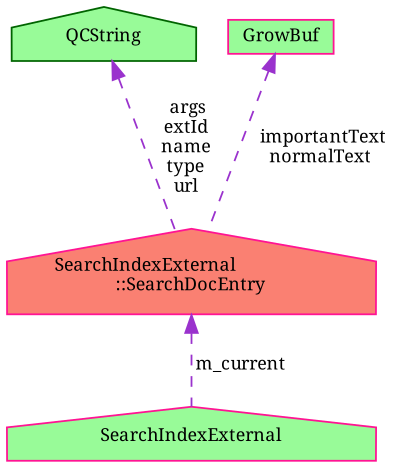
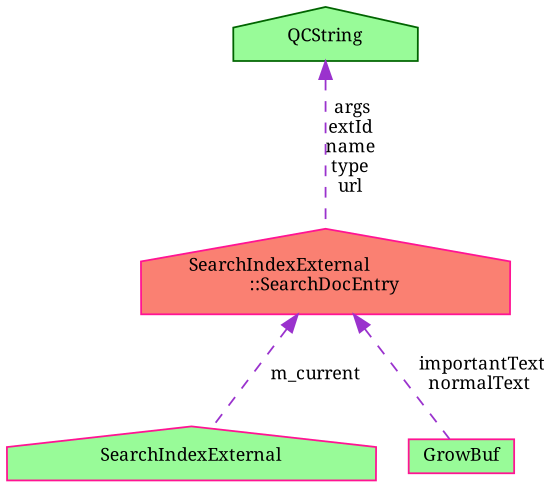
  digraph {
    fontname="Noto Serif"
    node [color=deeppink fillcolor=palegreen fontname="Noto Serif" fontsize=10 shape=house style=filled]
    edge [color=darkorchid3 dir=back fontname="Noto Serif" fontsize=10 labelfontname=Helvetica labelfontsize=10 style=dashed]
    n1 [fontcolor=black height=0.2 label=SearchIndexExternal width=0.4]
    n2 [fillcolor=salmon height=0.2 label="SearchIndexExternal\l::SearchDocEntry" width=0.4]
    n3 [color=darkgreen height=0.2 label=QCString width=0.4]
    n4 [height=0.2 label=GrowBuf shape=box width=0.4]
    n2 -> n1 [label=" m_current"]
    n3 -> n2 [label=" args\nextId\nname\ntype\nurl"]
-   n4 -> n2 [label=" importantText\nnormalText"]
+   n2 -> n4 [label=" importantText\nnormalText"]
  }
